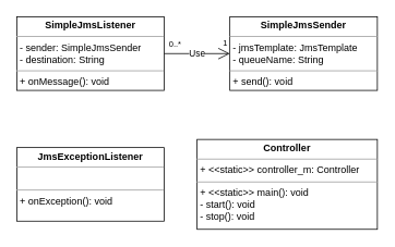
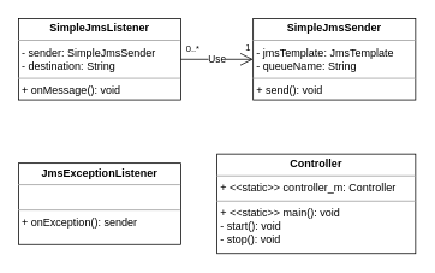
  <mxCell id="0" />
  <mxCell id="1" parent="0" />
  <mxCell id="2" value="&lt;p style=&quot;margin: 0px ; margin-top: 4px ; text-align: center&quot;&gt;&lt;b&gt;SimpleJmsListener&lt;/b&gt;&lt;/p&gt;&lt;hr size=&quot;1&quot;&gt;&lt;p style=&quot;margin: 0px ; margin-left: 4px&quot;&gt;- sender: SimpleJmsSender&lt;/p&gt;&lt;p style=&quot;margin: 0px ; margin-left: 4px&quot;&gt;- destination: String&lt;/p&gt;&lt;hr size=&quot;1&quot;&gt;&lt;p style=&quot;margin: 0px ; margin-left: 4px&quot;&gt;+ onMessage(): void&lt;/p&gt;" style="verticalAlign=top;align=left;overflow=fill;fontSize=12;fontFamily=Helvetica;html=1;" vertex="1" parent="1"><mxGeometry x="20" y="20" width="180" height="90" as="geometry" /></mxCell>
  <mxCell id="3" value="&lt;p style=&quot;margin: 0px ; margin-top: 4px ; text-align: center&quot;&gt;&lt;b&gt;SimpleJmsSender&lt;/b&gt;&lt;/p&gt;&lt;hr size=&quot;1&quot;&gt;&lt;p style=&quot;margin: 0px ; margin-left: 4px&quot;&gt;- jmsTemplate: JmsTemplate&lt;/p&gt;&lt;p style=&quot;margin: 0px ; margin-left: 4px&quot;&gt;- queueName: String&lt;/p&gt;&lt;hr size=&quot;1&quot;&gt;&lt;p style=&quot;margin: 0px ; margin-left: 4px&quot;&gt;+ send(): void&lt;/p&gt;" style="verticalAlign=top;align=left;overflow=fill;fontSize=12;fontFamily=Helvetica;html=1;" vertex="1" parent="1"><mxGeometry x="280" y="20" width="180" height="90" as="geometry" /></mxCell>
- <mxCell id="4" value="&lt;p style=&quot;margin: 0px ; margin-top: 4px ; text-align: center&quot;&gt;&lt;b&gt;JmsExceptionListener&lt;/b&gt;&lt;/p&gt;&lt;hr size=&quot;1&quot;&gt;&lt;p style=&quot;margin: 0px ; margin-left: 4px&quot;&gt;&lt;br&gt;&lt;/p&gt;&lt;hr size=&quot;1&quot;&gt;&lt;p style=&quot;margin: 0px ; margin-left: 4px&quot;&gt;+ onException(): void&lt;/p&gt;" style="verticalAlign=top;align=left;overflow=fill;fontSize=12;fontFamily=Helvetica;html=1;" vertex="1" parent="1"><mxGeometry x="20" y="180" width="180" height="90" as="geometry" /></mxCell>
+ <mxCell id="4" value="&lt;p style=&quot;margin: 0px ; margin-top: 4px ; text-align: center&quot;&gt;&lt;b&gt;JmsExceptionListener&lt;/b&gt;&lt;/p&gt;&lt;hr size=&quot;1&quot;&gt;&lt;p style=&quot;margin: 0px ; margin-left: 4px&quot;&gt;&lt;br&gt;&lt;/p&gt;&lt;hr size=&quot;1&quot;&gt;&lt;p style=&quot;margin: 0px ; margin-left: 4px&quot;&gt;+ onException(): sender&lt;/p&gt;" style="verticalAlign=top;align=left;overflow=fill;fontSize=12;fontFamily=Helvetica;html=1;" vertex="1" parent="1"><mxGeometry x="20" y="180" width="180" height="90" as="geometry" /></mxCell>
  <mxCell id="5" value="&lt;p style=&quot;margin: 0px ; margin-top: 4px ; text-align: center&quot;&gt;&lt;b&gt;Controller&lt;/b&gt;&lt;/p&gt;&lt;hr size=&quot;1&quot;&gt;&lt;p style=&quot;margin: 0px ; margin-left: 4px&quot;&gt;+ &amp;lt;&amp;lt;static&amp;gt;&amp;gt; controller_m: Controller&lt;/p&gt;&lt;hr size=&quot;1&quot;&gt;&lt;p style=&quot;margin: 0px ; margin-left: 4px&quot;&gt;+ &amp;lt;&amp;lt;static&amp;gt;&amp;gt; main(): void&lt;/p&gt;&lt;p style=&quot;margin: 0px ; margin-left: 4px&quot;&gt;- start(): void&lt;/p&gt;&lt;p style=&quot;margin: 0px ; margin-left: 4px&quot;&gt;- stop(): void&lt;/p&gt;" style="verticalAlign=top;align=left;overflow=fill;fontSize=12;fontFamily=Helvetica;html=1;" vertex="1" parent="1"><mxGeometry x="240" y="170" width="220" height="110" as="geometry" /></mxCell>
  <mxCell id="6" value="Use" style="endArrow=none;html=1;endSize=12;startArrow=open;startSize=12;startFill=0;edgeStyle=orthogonalEdgeStyle;endFill=0;" edge="1" parent="1" source="3" target="2"><mxGeometry relative="1" as="geometry"><mxPoint x="190" y="290" as="sourcePoint" /><mxPoint x="30" y="290" as="targetPoint" /></mxGeometry></mxCell>
  <mxCell id="7" value="1" style="resizable=0;html=1;align=left;verticalAlign=top;labelBackgroundColor=#ffffff;fontSize=10;" connectable="0" vertex="1" parent="6"><mxGeometry x="-1" relative="1" as="geometry"><mxPoint x="-10" y="-25" as="offset" /></mxGeometry></mxCell>
  <mxCell id="8" value="0..*" style="resizable=0;html=1;align=right;verticalAlign=top;labelBackgroundColor=#ffffff;fontSize=10;" connectable="0" vertex="1" parent="6"><mxGeometry x="1" relative="1" as="geometry"><mxPoint x="21" y="-24" as="offset" /></mxGeometry></mxCell>
